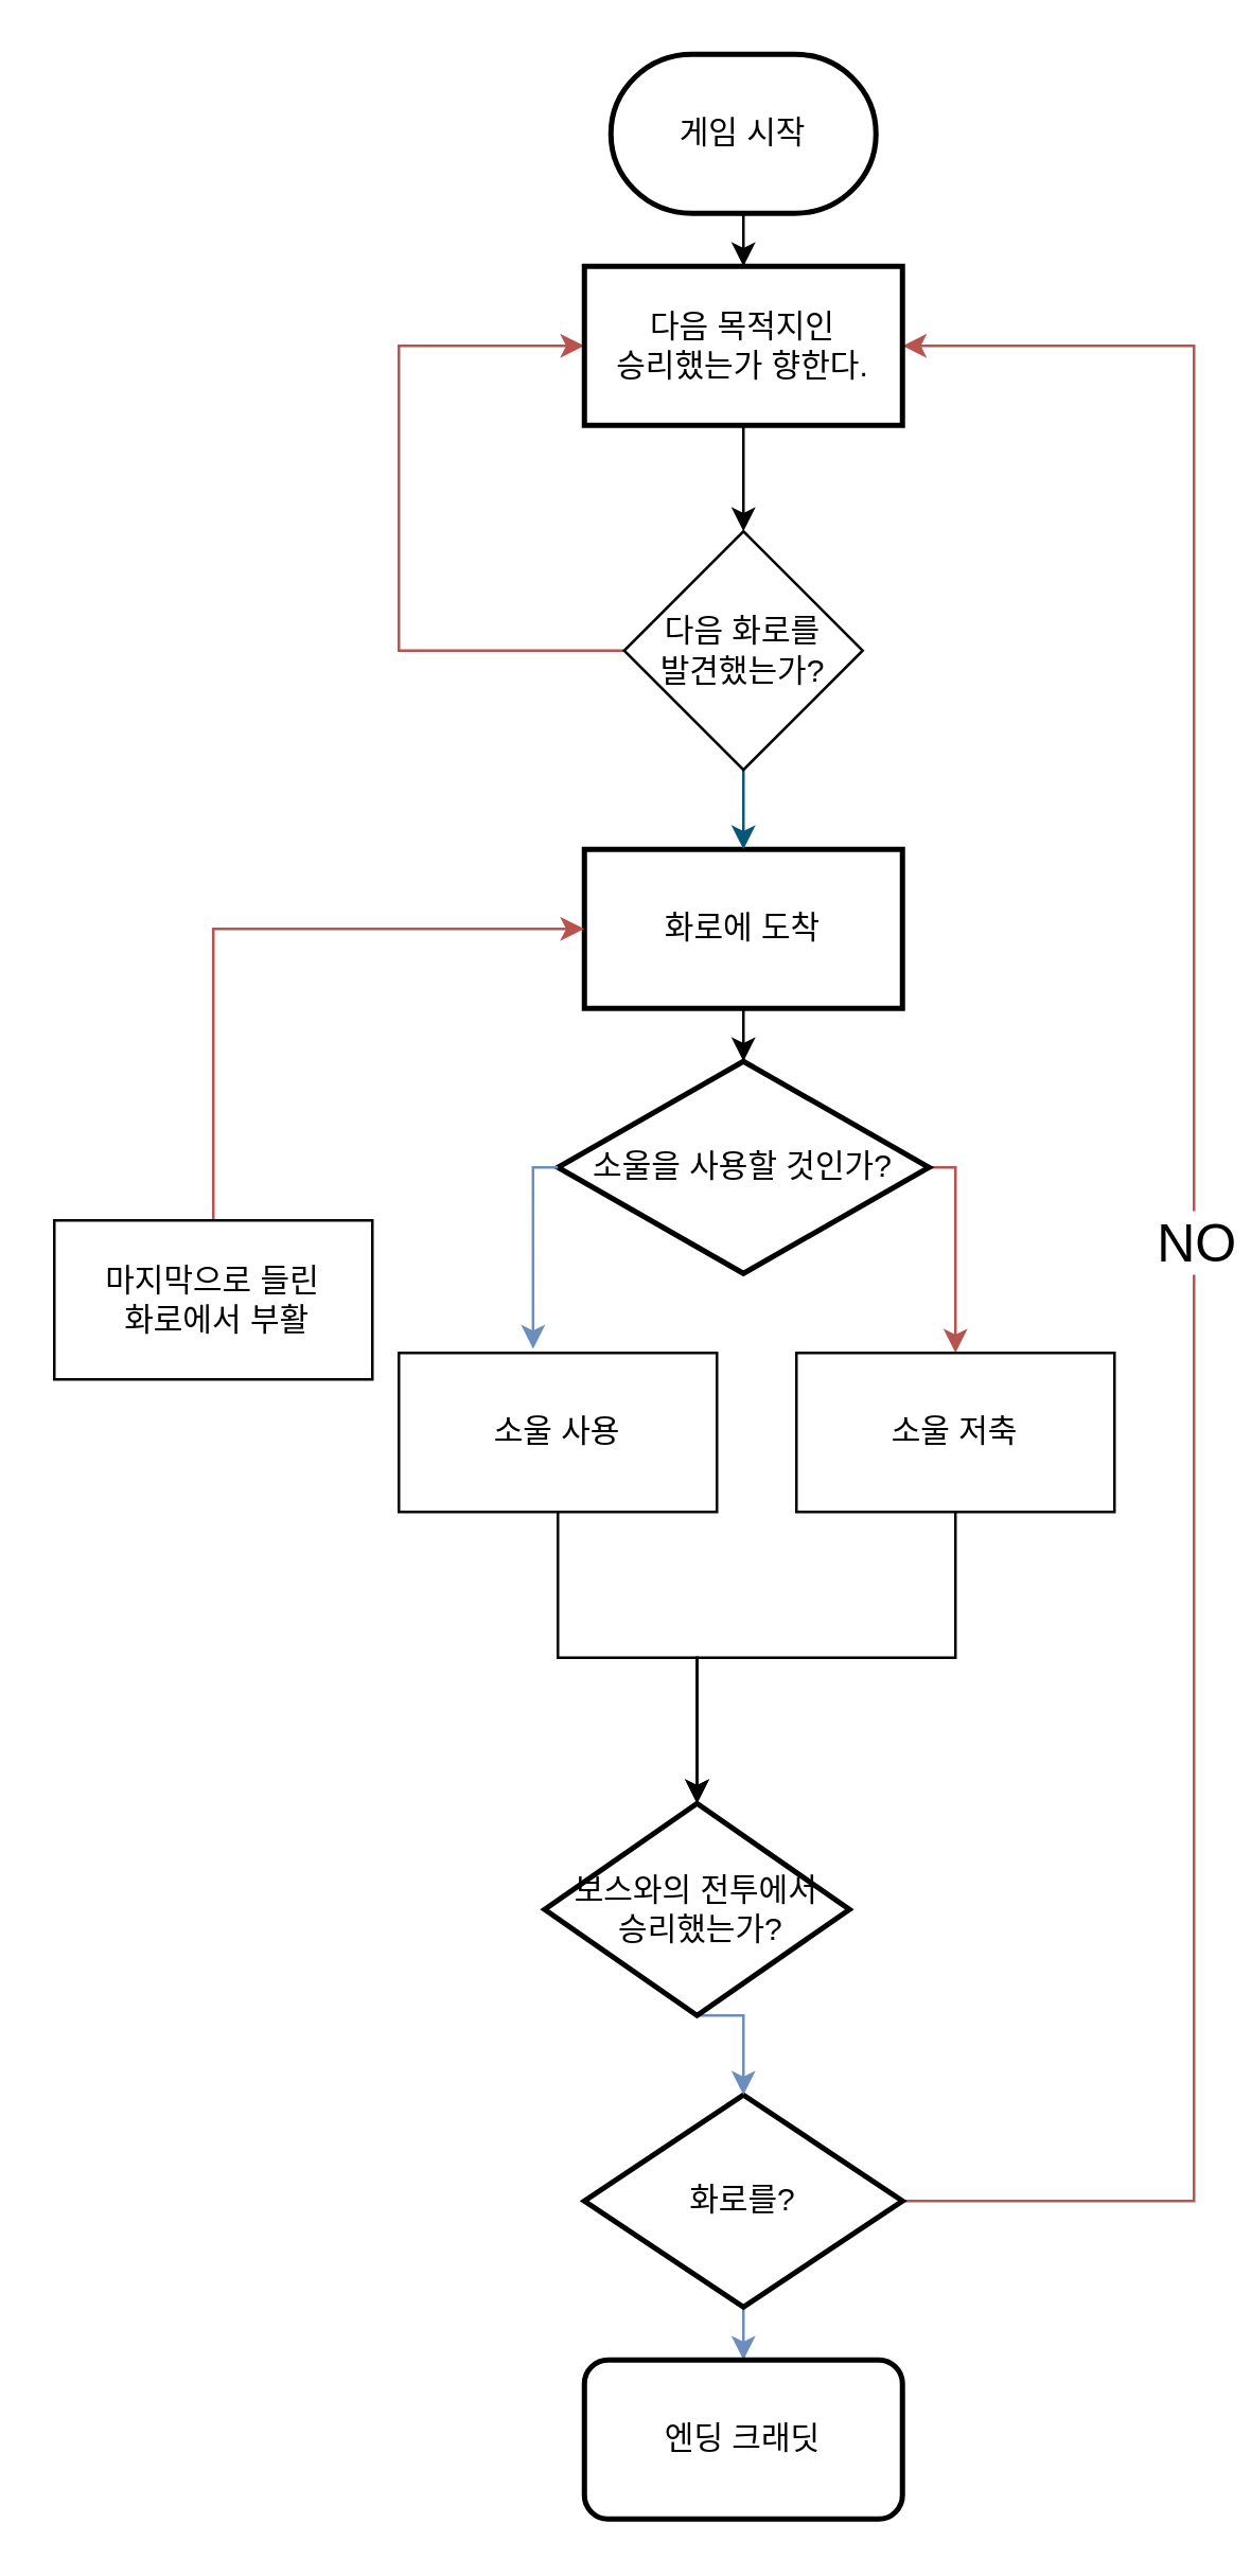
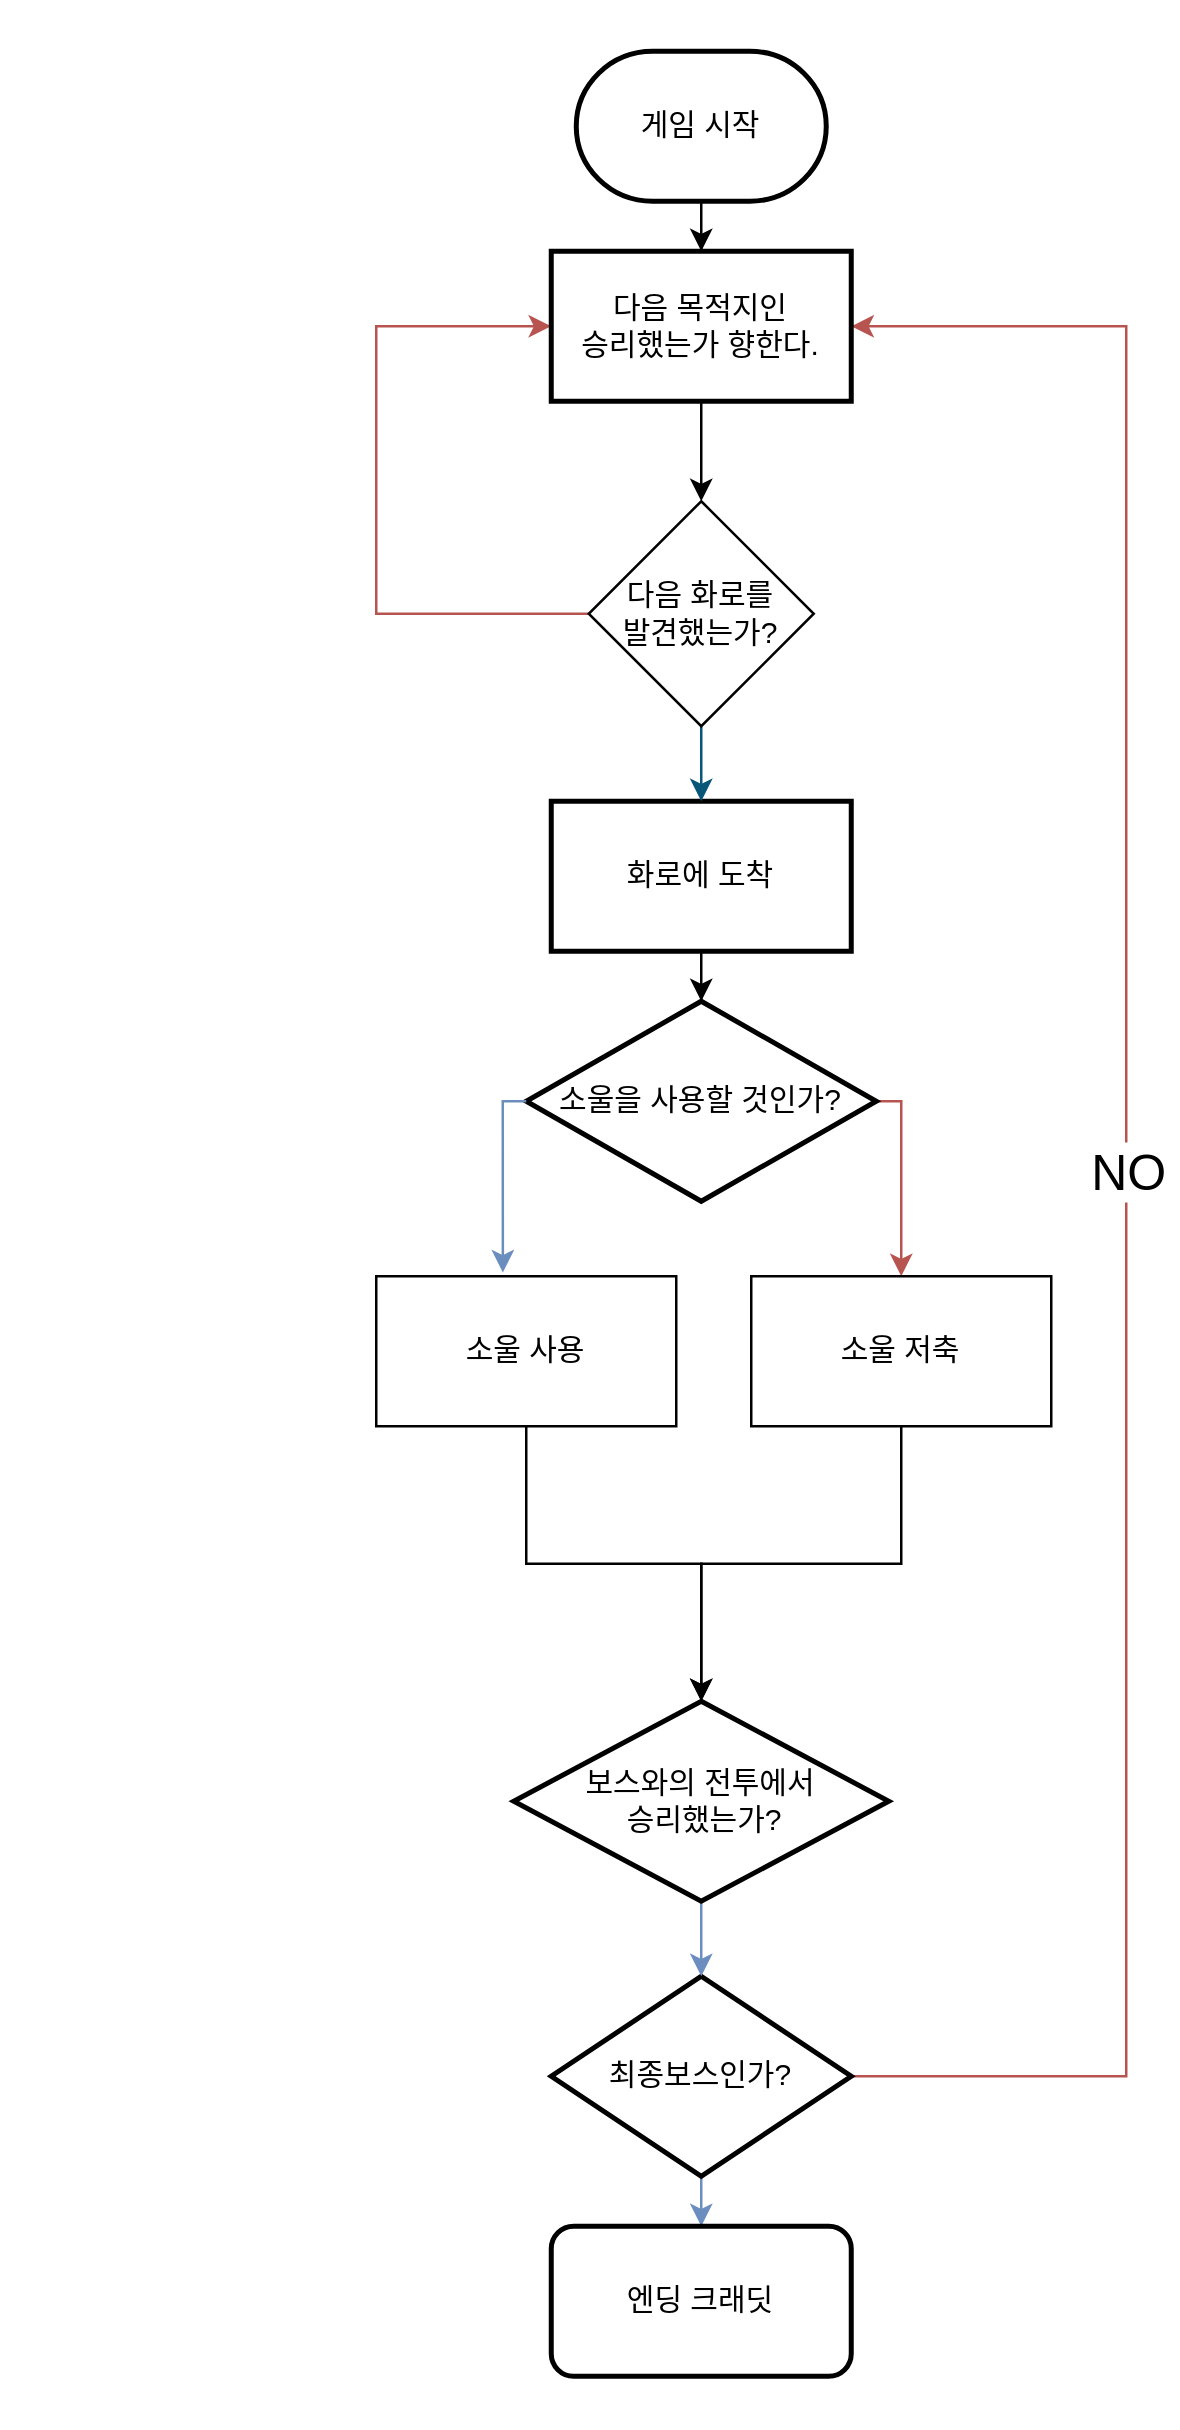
  <mxCell id="0" />
  <mxCell id="1" parent="0" />
  <mxCell id="2" value="" style="edgeStyle=orthogonalEdgeStyle;rounded=0;orthogonalLoop=1;jettySize=auto;html=1;" edge="1" parent="1" source="3" target="19"><mxGeometry relative="1" as="geometry" /></mxCell>
  <mxCell id="3" value="게임 시작" style="strokeWidth=2;html=1;shape=mxgraph.flowchart.terminator;whiteSpace=wrap;" parent="1" vertex="1"><mxGeometry x="230" y="20" width="100" height="60" as="geometry" /></mxCell>
  <mxCell id="4" value="" style="edgeStyle=orthogonalEdgeStyle;rounded=0;orthogonalLoop=1;jettySize=auto;html=1;" edge="1" parent="1" source="5" target="22"><mxGeometry relative="1" as="geometry" /></mxCell>
  <mxCell id="5" value="화로에 도착" style="whiteSpace=wrap;html=1;strokeWidth=2;" vertex="1" parent="1"><mxGeometry x="220" y="320" width="120" height="60" as="geometry" /></mxCell>
- <mxCell id="6" style="edgeStyle=orthogonalEdgeStyle;rounded=0;orthogonalLoop=1;jettySize=auto;html=1;exitX=0.5;exitY=0;exitDx=0;exitDy=0;entryX=0;entryY=0.5;entryDx=0;entryDy=0;fillColor=#f8cecc;gradientColor=#ea6b66;strokeColor=#b85450;" edge="1" parent="1" source="20" target="5"><mxGeometry relative="1" as="geometry"><mxPoint x="80" y="450" as="sourcePoint" /></mxGeometry></mxCell>
  <mxCell id="7" style="edgeStyle=orthogonalEdgeStyle;rounded=0;orthogonalLoop=1;jettySize=auto;html=1;exitX=1;exitY=0.5;exitDx=0;exitDy=0;entryX=1;entryY=0.5;entryDx=0;entryDy=0;fillColor=#f8cecc;gradientColor=#ea6b66;strokeColor=#b85450;" edge="1" parent="1" source="10" target="19"><mxGeometry relative="1" as="geometry"><mxPoint x="340" y="170" as="targetPoint" /><Array as="points"><mxPoint x="450" y="830" /><mxPoint x="450" y="130" /></Array></mxGeometry></mxCell>
  <mxCell id="8" value="NO" style="edgeLabel;html=1;align=center;verticalAlign=middle;resizable=0;points=[];fontSize=20;" vertex="1" connectable="0" parent="7"><mxGeometry x="0.038" y="-3" relative="1" as="geometry"><mxPoint x="-3" y="4" as="offset" /></mxGeometry></mxCell>
  <mxCell id="9" value="" style="edgeStyle=orthogonalEdgeStyle;rounded=0;orthogonalLoop=1;jettySize=auto;html=1;fillColor=#dae8fc;gradientColor=#7ea6e0;strokeColor=#6c8ebf;" edge="1" parent="1" source="10" target="11"><mxGeometry relative="1" as="geometry" /></mxCell>
- <mxCell id="10" value="화로를?" style="rhombus;whiteSpace=wrap;html=1;strokeWidth=2;" vertex="1" parent="1"><mxGeometry x="220" y="790" width="120" height="80" as="geometry" /></mxCell>
+ <mxCell id="10" value="최종보스인가?" style="rhombus;whiteSpace=wrap;html=1;strokeWidth=2;" vertex="1" parent="1"><mxGeometry x="220" y="790" width="120" height="80" as="geometry" /></mxCell>
  <mxCell id="11" value="엔딩 크래딧" style="rounded=1;whiteSpace=wrap;html=1;strokeWidth=2;" vertex="1" parent="1"><mxGeometry x="220" y="890" width="120" height="60" as="geometry" /></mxCell>
  <mxCell id="12" style="edgeStyle=orthogonalEdgeStyle;rounded=0;orthogonalLoop=1;jettySize=auto;html=1;exitX=0.5;exitY=1;exitDx=0;exitDy=0;entryX=0.5;entryY=0;entryDx=0;entryDy=0;fillColor=#dae8fc;gradientColor=#7ea6e0;strokeColor=#6c8ebf;" edge="1" parent="1" source="13" target="10"><mxGeometry relative="1" as="geometry" /></mxCell>
- <mxCell id="13" value="보스와의 전투에서&lt;br&gt;&amp;nbsp;승리했는가?" style="rhombus;whiteSpace=wrap;html=1;strokeWidth=2;" vertex="1" parent="1"><mxGeometry x="205" y="680" width="115" height="80" as="geometry" /></mxCell>
+ <mxCell id="13" value="보스와의 전투에서&lt;br&gt;&amp;nbsp;승리했는가?" style="rhombus;whiteSpace=wrap;html=1;strokeWidth=2;" vertex="1" parent="1"><mxGeometry x="205" y="680" width="150" height="80" as="geometry" /></mxCell>
  <mxCell id="14" value="" style="edgeStyle=orthogonalEdgeStyle;rounded=0;orthogonalLoop=1;jettySize=auto;html=1;exitX=0.5;exitY=1;exitDx=0;exitDy=0;entryX=0.5;entryY=0;entryDx=0;entryDy=0;" edge="1" parent="1" target="17"><mxGeometry relative="1" as="geometry"><mxPoint x="280" y="200" as="sourcePoint" /><mxPoint x="380" y="255" as="targetPoint" /><Array as="points" /></mxGeometry></mxCell>
  <mxCell id="15" style="edgeStyle=orthogonalEdgeStyle;rounded=0;orthogonalLoop=1;jettySize=auto;html=1;exitX=0.5;exitY=1;exitDx=0;exitDy=0;entryX=0.5;entryY=0;entryDx=0;entryDy=0;fillColor=#b1ddf0;strokeColor=#085678;" edge="1" parent="1" source="17" target="5"><mxGeometry relative="1" as="geometry" /></mxCell>
  <mxCell id="16" style="edgeStyle=orthogonalEdgeStyle;rounded=0;orthogonalLoop=1;jettySize=auto;html=1;exitX=0;exitY=0.5;exitDx=0;exitDy=0;entryX=0;entryY=0.5;entryDx=0;entryDy=0;fillColor=#f8cecc;gradientColor=#ea6b66;strokeColor=#b85450;" edge="1" parent="1" source="17" target="19"><mxGeometry relative="1" as="geometry"><Array as="points"><mxPoint x="150" y="245" /><mxPoint x="150" y="130" /></Array></mxGeometry></mxCell>
  <mxCell id="17" value="다음 화로를&lt;br&gt;발견했는가?" style="rhombus;whiteSpace=wrap;html=1;" vertex="1" parent="1"><mxGeometry x="235" y="200" width="90" height="90" as="geometry" /></mxCell>
  <mxCell id="18" style="edgeStyle=orthogonalEdgeStyle;rounded=0;orthogonalLoop=1;jettySize=auto;html=1;exitX=0.5;exitY=1;exitDx=0;exitDy=0;entryX=0.5;entryY=0;entryDx=0;entryDy=0;" edge="1" parent="1" source="19" target="17"><mxGeometry relative="1" as="geometry" /></mxCell>
  <mxCell id="19" value="다음 목적지인&lt;br&gt;승리했는가 향한다." style="whiteSpace=wrap;html=1;strokeWidth=2;" vertex="1" parent="1"><mxGeometry x="220" y="100" width="120" height="60" as="geometry" /></mxCell>
- <mxCell id="20" value="&lt;span style=&quot;background-color: initial;&quot;&gt;마지막으로 들린&lt;br&gt;&amp;nbsp;화로에서 부활&lt;/span&gt;" style="rounded=0;whiteSpace=wrap;html=1;" vertex="1" parent="1"><mxGeometry x="20" y="460" width="120" height="60" as="geometry" /></mxCell>
  <mxCell id="21" style="edgeStyle=orthogonalEdgeStyle;rounded=0;orthogonalLoop=1;jettySize=auto;html=1;exitX=1;exitY=0.5;exitDx=0;exitDy=0;entryX=0.5;entryY=0;entryDx=0;entryDy=0;fillColor=#f8cecc;gradientColor=#ea6b66;strokeColor=#b85450;" edge="1" parent="1" source="22" target="24"><mxGeometry relative="1" as="geometry"><Array as="points"><mxPoint x="360" y="440" /></Array></mxGeometry></mxCell>
  <mxCell id="22" value="소울을 사용할 것인가?" style="rhombus;whiteSpace=wrap;html=1;strokeWidth=2;" vertex="1" parent="1"><mxGeometry x="210" y="400" width="140" height="80" as="geometry" /></mxCell>
  <mxCell id="23" value="소울 사용" style="rounded=0;whiteSpace=wrap;html=1;" vertex="1" parent="1"><mxGeometry x="150" y="510" width="120" height="60" as="geometry" /></mxCell>
  <mxCell id="24" value="소울 저축" style="rounded=0;whiteSpace=wrap;html=1;" vertex="1" parent="1"><mxGeometry x="300" y="510" width="120" height="60" as="geometry" /></mxCell>
  <mxCell id="25" style="edgeStyle=orthogonalEdgeStyle;rounded=0;orthogonalLoop=1;jettySize=auto;html=1;exitX=0;exitY=0.5;exitDx=0;exitDy=0;entryX=0.422;entryY=-0.025;entryDx=0;entryDy=0;entryPerimeter=0;fillColor=#dae8fc;gradientColor=#7ea6e0;strokeColor=#6c8ebf;" edge="1" parent="1" source="22" target="23"><mxGeometry relative="1" as="geometry"><Array as="points"><mxPoint x="201" y="440" /></Array></mxGeometry></mxCell>
  <mxCell id="26" style="edgeStyle=orthogonalEdgeStyle;rounded=0;orthogonalLoop=1;jettySize=auto;html=1;exitX=0.5;exitY=1;exitDx=0;exitDy=0;entryX=0.5;entryY=0;entryDx=0;entryDy=0;" edge="1" parent="1" source="23" target="13"><mxGeometry relative="1" as="geometry" /></mxCell>
  <mxCell id="27" style="edgeStyle=orthogonalEdgeStyle;rounded=0;orthogonalLoop=1;jettySize=auto;html=1;exitX=0.5;exitY=1;exitDx=0;exitDy=0;entryX=0.5;entryY=0;entryDx=0;entryDy=0;" edge="1" parent="1" source="24" target="13"><mxGeometry relative="1" as="geometry" /></mxCell>
